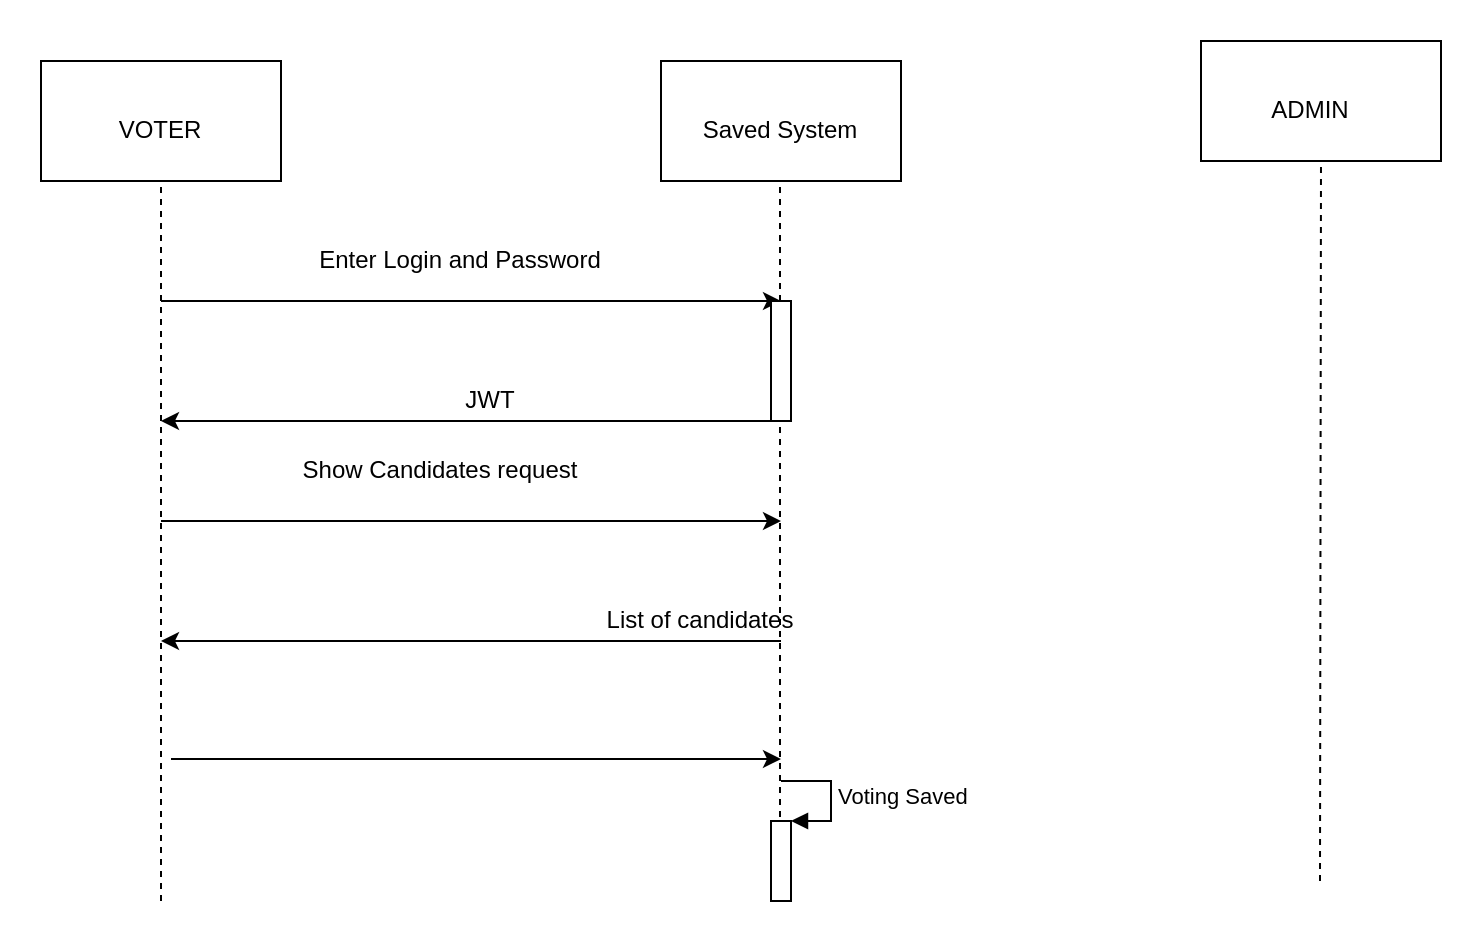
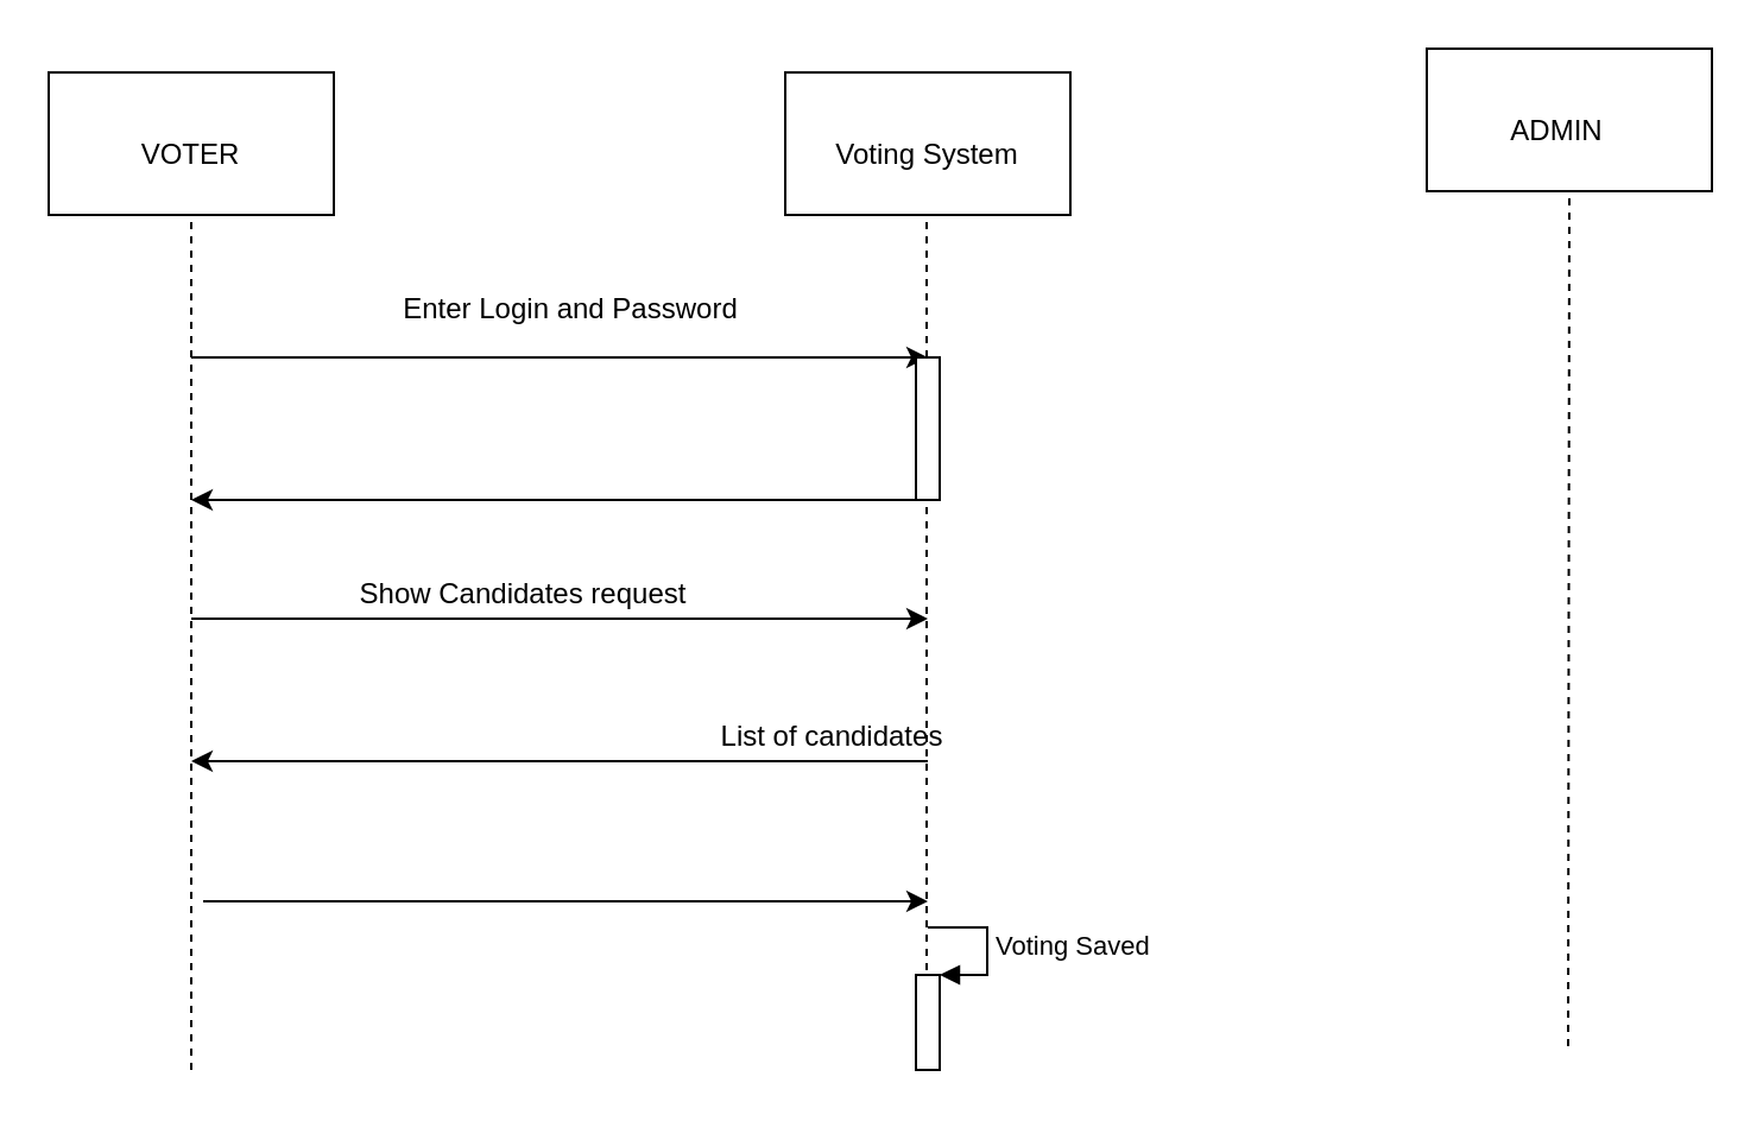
  <mxCell id="0" />
  <mxCell id="1" parent="0" />
  <mxCell id="2" value="" style="rounded=0;whiteSpace=wrap;html=1;" vertex="1" parent="1"><mxGeometry x="20" y="30" width="120" height="60" as="geometry" /></mxCell>
  <mxCell id="3" value="" style="rounded=0;whiteSpace=wrap;html=1;" vertex="1" parent="1"><mxGeometry x="330" y="30" width="120" height="60" as="geometry" /></mxCell>
  <mxCell id="4" value="" style="rounded=0;whiteSpace=wrap;html=1;" vertex="1" parent="1"><mxGeometry x="600" y="20" width="120" height="60" as="geometry" /></mxCell>
  <mxCell id="5" value="" style="endArrow=none;dashed=1;html=1;" edge="1" parent="1"><mxGeometry width="50" height="50" relative="1" as="geometry"><mxPoint x="80" y="450" as="sourcePoint" /><mxPoint x="80" y="90" as="targetPoint" /></mxGeometry></mxCell>
  <mxCell id="6" value="" style="endArrow=none;dashed=1;html=1;" edge="1" parent="1"><mxGeometry width="50" height="50" relative="1" as="geometry"><mxPoint x="659.5" y="440" as="sourcePoint" /><mxPoint x="660" y="80" as="targetPoint" /></mxGeometry></mxCell>
  <mxCell id="7" value="" style="endArrow=none;dashed=1;html=1;" edge="1" parent="1" source="14"><mxGeometry width="50" height="50" relative="1" as="geometry"><mxPoint x="389.5" y="450" as="sourcePoint" /><mxPoint x="389.5" y="90" as="targetPoint" /></mxGeometry></mxCell>
  <mxCell id="8" value="ADMIN" style="text;html=1;strokeColor=none;fillColor=none;align=center;verticalAlign=middle;whiteSpace=wrap;rounded=0;" vertex="1" parent="1"><mxGeometry x="610" y="40" width="90" height="30" as="geometry" /></mxCell>
- <mxCell id="9" value="Saved System" style="text;html=1;strokeColor=none;fillColor=none;align=center;verticalAlign=middle;whiteSpace=wrap;rounded=0;" vertex="1" parent="1"><mxGeometry x="350" y="50" width="80" height="30" as="geometry" /></mxCell>
+ <mxCell id="9" value="Voting System" style="text;html=1;strokeColor=none;fillColor=none;align=center;verticalAlign=middle;whiteSpace=wrap;rounded=0;" vertex="1" parent="1"><mxGeometry x="350" y="50" width="80" height="30" as="geometry" /></mxCell>
  <mxCell id="10" value="VOTER" style="text;html=1;strokeColor=none;fillColor=none;align=center;verticalAlign=middle;whiteSpace=wrap;rounded=0;" vertex="1" parent="1"><mxGeometry x="50" y="50" width="60" height="30" as="geometry" /></mxCell>
  <mxCell id="11" value="" style="endArrow=classic;html=1;" edge="1" parent="1"><mxGeometry width="50" height="50" relative="1" as="geometry"><mxPoint x="80" y="150" as="sourcePoint" /><mxPoint x="390" y="150" as="targetPoint" /><Array as="points" /></mxGeometry></mxCell>
- <mxCell id="12" value="Enter Login and Password" style="text;html=1;strokeColor=none;fillColor=none;align=center;verticalAlign=middle;whiteSpace=wrap;rounded=0;" vertex="1" parent="1"><mxGeometry x="130" y="120" width="200" height="20" as="geometry" /></mxCell>
+ <mxCell id="12" value="Enter Login and Password" style="text;html=1;strokeColor=none;fillColor=none;align=center;verticalAlign=middle;whiteSpace=wrap;rounded=0;" vertex="1" parent="1"><mxGeometry x="140" y="120" width="200" height="20" as="geometry" /></mxCell>
  <mxCell id="13" value="" style="endArrow=classic;html=1;" edge="1" parent="1"><mxGeometry width="50" height="50" relative="1" as="geometry"><mxPoint x="386.25" y="210" as="sourcePoint" /><mxPoint x="80" y="210" as="targetPoint" /><Array as="points"><mxPoint x="218.75" y="210" /></Array></mxGeometry></mxCell>
  <mxCell id="14" value="" style="html=1;points=[];perimeter=orthogonalPerimeter;" vertex="1" parent="1"><mxGeometry x="385" y="150" width="10" height="60" as="geometry" /></mxCell>
  <mxCell id="15" value="" style="endArrow=none;dashed=1;html=1;" edge="1" parent="1" target="14"><mxGeometry width="50" height="50" relative="1" as="geometry"><mxPoint x="389.5" y="450" as="sourcePoint" /><mxPoint x="389.5" y="90" as="targetPoint" /></mxGeometry></mxCell>
- <mxCell id="16" value="JWT" style="text;html=1;strokeColor=none;fillColor=none;align=center;verticalAlign=middle;whiteSpace=wrap;rounded=0;" vertex="1" parent="1"><mxGeometry x="170" y="190" width="150" height="20" as="geometry" /></mxCell>
  <mxCell id="17" value="" style="endArrow=classic;html=1;" edge="1" parent="1"><mxGeometry width="50" height="50" relative="1" as="geometry"><mxPoint x="80" y="260" as="sourcePoint" /><mxPoint x="390" y="260" as="targetPoint" /><Array as="points" /></mxGeometry></mxCell>
  <mxCell id="18" value="" style="endArrow=classic;html=1;" edge="1" parent="1"><mxGeometry width="50" height="50" relative="1" as="geometry"><mxPoint x="85" y="379" as="sourcePoint" /><mxPoint x="390" y="379" as="targetPoint" /><Array as="points" /></mxGeometry></mxCell>
  <mxCell id="19" value="" style="endArrow=classic;html=1;" edge="1" parent="1"><mxGeometry width="50" height="50" relative="1" as="geometry"><mxPoint x="390" y="320" as="sourcePoint" /><mxPoint x="80" y="320" as="targetPoint" /><Array as="points" /></mxGeometry></mxCell>
- <mxCell id="20" value="Show Candidates request" style="text;html=1;strokeColor=none;fillColor=none;align=center;verticalAlign=middle;whiteSpace=wrap;rounded=0;" vertex="1" parent="1"><mxGeometry x="140" y="225" width="160" height="20" as="geometry" /></mxCell>
+ <mxCell id="20" value="Show Candidates request" style="text;html=1;strokeColor=none;fillColor=none;align=center;verticalAlign=middle;whiteSpace=wrap;rounded=0;" vertex="1" parent="1"><mxGeometry x="140" y="240" width="160" height="20" as="geometry" /></mxCell>
  <mxCell id="21" value="List of candidates" style="text;html=1;strokeColor=none;fillColor=none;align=center;verticalAlign=middle;whiteSpace=wrap;rounded=0;" vertex="1" parent="1"><mxGeometry x="235" y="300" width="230" height="20" as="geometry" /></mxCell>
  <mxCell id="22" value="" style="html=1;points=[];perimeter=orthogonalPerimeter;" vertex="1" parent="1"><mxGeometry x="385" y="410" width="10" height="40" as="geometry" /></mxCell>
  <mxCell id="23" value="Voting Saved" style="edgeStyle=orthogonalEdgeStyle;html=1;align=left;spacingLeft=2;endArrow=block;rounded=0;entryX=1;entryY=0;" edge="1" target="22" parent="1"><mxGeometry relative="1" as="geometry"><mxPoint x="390" y="390" as="sourcePoint" /><Array as="points"><mxPoint x="415" y="390" /></Array></mxGeometry></mxCell>
